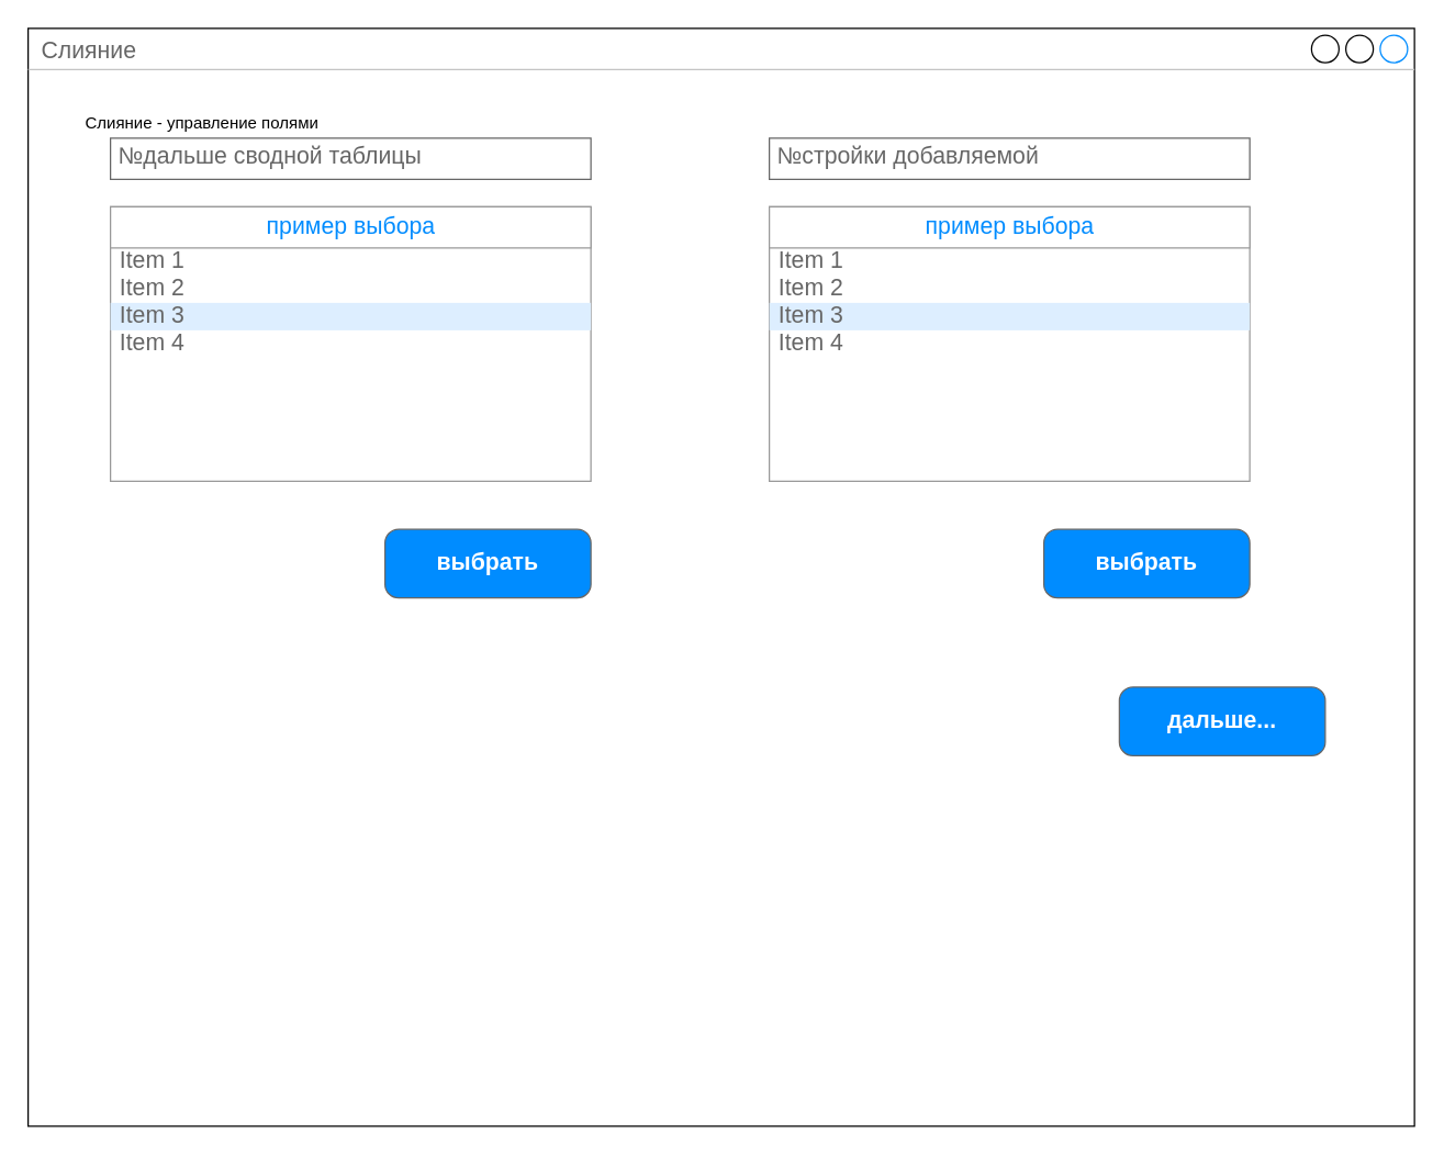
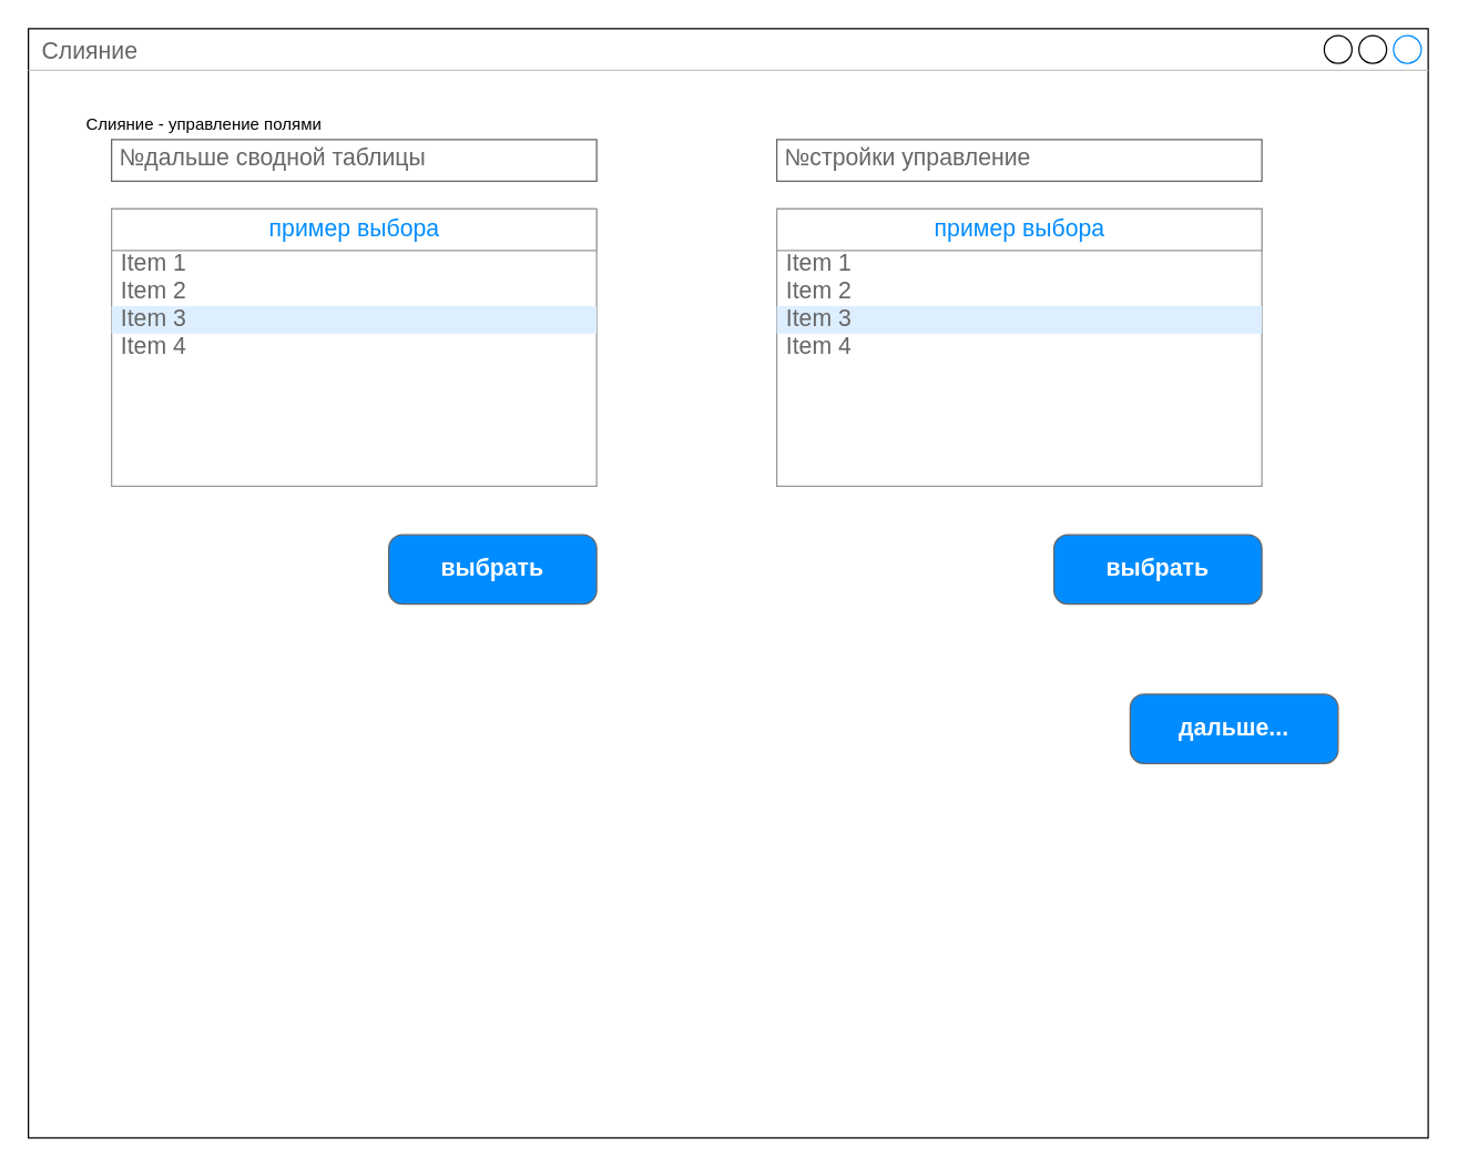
  <mxCell id="0" />
  <mxCell id="1" parent="0" />
  <mxCell id="2" value="Слияние" style="strokeWidth=1;shadow=0;dashed=0;align=center;html=1;shape=mxgraph.mockup.containers.window;align=left;verticalAlign=top;spacingLeft=8;strokeColor2=#008cff;strokeColor3=#c4c4c4;fontColor=#666666;mainText=;fontSize=17;labelBackgroundColor=none;" vertex="1" parent="1"><mxGeometry x="20" y="20" width="1010" height="800" as="geometry" /></mxCell>
  <mxCell id="3" value="Слияние - управление полями" style="text;spacingTop=-5;whiteSpace=wrap;html=1;align=left;fontSize=12;fontFamily=Helvetica;fillColor=none;strokeColor=none;" vertex="1" parent="1"><mxGeometry x="60" y="80" width="920" height="40" as="geometry" /></mxCell>
  <mxCell id="4" value="" style="strokeWidth=1;shadow=0;dashed=0;align=center;html=1;shape=mxgraph.mockup.forms.rrect;rSize=0;strokeColor=#999999;fillColor=#ffffff;" vertex="1" parent="1"><mxGeometry x="80" y="150" width="350" height="200" as="geometry" /></mxCell>
  <mxCell id="5" value="пример выбора" style="strokeWidth=1;shadow=0;dashed=0;align=center;html=1;shape=mxgraph.mockup.forms.rrect;rSize=0;strokeColor=#999999;fontColor=#008cff;fontSize=17;fillColor=#ffffff;resizeWidth=1;" vertex="1" parent="4"><mxGeometry width="350" height="30" relative="1" as="geometry" /></mxCell>
  <mxCell id="6" value="Item 1" style="strokeWidth=1;shadow=0;dashed=0;align=center;html=1;shape=mxgraph.mockup.forms.anchor;fontSize=17;fontColor=#666666;align=left;spacingLeft=5;resizeWidth=1;" vertex="1" parent="4"><mxGeometry width="350" height="20" relative="1" as="geometry"><mxPoint y="30" as="offset" /></mxGeometry></mxCell>
  <mxCell id="7" value="Item 2" style="strokeWidth=1;shadow=0;dashed=0;align=center;html=1;shape=mxgraph.mockup.forms.anchor;fontSize=17;fontColor=#666666;align=left;spacingLeft=5;resizeWidth=1;" vertex="1" parent="4"><mxGeometry width="350" height="20" relative="1" as="geometry"><mxPoint y="50" as="offset" /></mxGeometry></mxCell>
  <mxCell id="8" value="Item 3" style="strokeWidth=1;shadow=0;dashed=0;align=center;html=1;shape=mxgraph.mockup.forms.rrect;rSize=0;fontSize=17;fontColor=#666666;align=left;spacingLeft=5;fillColor=#ddeeff;strokeColor=none;resizeWidth=1;" vertex="1" parent="4"><mxGeometry width="350" height="20" relative="1" as="geometry"><mxPoint y="70" as="offset" /></mxGeometry></mxCell>
  <mxCell id="9" value="Item 4" style="strokeWidth=1;shadow=0;dashed=0;align=center;html=1;shape=mxgraph.mockup.forms.anchor;fontSize=17;fontColor=#666666;align=left;spacingLeft=5;resizeWidth=1;" vertex="1" parent="4"><mxGeometry width="350" height="20" relative="1" as="geometry"><mxPoint y="90" as="offset" /></mxGeometry></mxCell>
  <mxCell id="10" value="" style="strokeWidth=1;shadow=0;dashed=0;align=center;html=1;shape=mxgraph.mockup.forms.rrect;rSize=0;strokeColor=#999999;fillColor=#ffffff;" vertex="1" parent="1"><mxGeometry x="560" y="150" width="350" height="200" as="geometry" /></mxCell>
  <mxCell id="11" value="пример выбора" style="strokeWidth=1;shadow=0;dashed=0;align=center;html=1;shape=mxgraph.mockup.forms.rrect;rSize=0;strokeColor=#999999;fontColor=#008cff;fontSize=17;fillColor=#ffffff;resizeWidth=1;" vertex="1" parent="10"><mxGeometry width="350" height="30" relative="1" as="geometry" /></mxCell>
  <mxCell id="12" value="Item 1" style="strokeWidth=1;shadow=0;dashed=0;align=center;html=1;shape=mxgraph.mockup.forms.anchor;fontSize=17;fontColor=#666666;align=left;spacingLeft=5;resizeWidth=1;" vertex="1" parent="10"><mxGeometry width="350" height="20" relative="1" as="geometry"><mxPoint y="30" as="offset" /></mxGeometry></mxCell>
  <mxCell id="13" value="Item 2" style="strokeWidth=1;shadow=0;dashed=0;align=center;html=1;shape=mxgraph.mockup.forms.anchor;fontSize=17;fontColor=#666666;align=left;spacingLeft=5;resizeWidth=1;" vertex="1" parent="10"><mxGeometry width="350" height="20" relative="1" as="geometry"><mxPoint y="50" as="offset" /></mxGeometry></mxCell>
  <mxCell id="14" value="Item 3" style="strokeWidth=1;shadow=0;dashed=0;align=center;html=1;shape=mxgraph.mockup.forms.rrect;rSize=0;fontSize=17;fontColor=#666666;align=left;spacingLeft=5;fillColor=#ddeeff;strokeColor=none;resizeWidth=1;" vertex="1" parent="10"><mxGeometry width="350" height="20" relative="1" as="geometry"><mxPoint y="70" as="offset" /></mxGeometry></mxCell>
  <mxCell id="15" value="Item 4" style="strokeWidth=1;shadow=0;dashed=0;align=center;html=1;shape=mxgraph.mockup.forms.anchor;fontSize=17;fontColor=#666666;align=left;spacingLeft=5;resizeWidth=1;" vertex="1" parent="10"><mxGeometry width="350" height="20" relative="1" as="geometry"><mxPoint y="90" as="offset" /></mxGeometry></mxCell>
  <mxCell id="16" value="№дальше сводной таблицы" style="strokeWidth=1;shadow=0;dashed=0;align=center;html=1;shape=mxgraph.mockup.text.textBox;fontColor=#666666;align=left;fontSize=17;spacingLeft=4;spacingTop=-3;strokeColor=#666666;mainText=" vertex="1" parent="1"><mxGeometry x="80" y="100" width="350" height="30" as="geometry" /></mxCell>
- <mxCell id="17" value="№стройки добавляемой" style="strokeWidth=1;shadow=0;dashed=0;align=center;html=1;shape=mxgraph.mockup.text.textBox;fontColor=#666666;align=left;fontSize=17;spacingLeft=4;spacingTop=-3;strokeColor=#666666;mainText=" vertex="1" parent="1"><mxGeometry x="560" y="100" width="350" height="30" as="geometry" /></mxCell>
+ <mxCell id="17" value="№стройки управление" style="strokeWidth=1;shadow=0;dashed=0;align=center;html=1;shape=mxgraph.mockup.text.textBox;fontColor=#666666;align=left;fontSize=17;spacingLeft=4;spacingTop=-3;strokeColor=#666666;mainText=" vertex="1" parent="1"><mxGeometry x="560" y="100" width="350" height="30" as="geometry" /></mxCell>
  <mxCell id="18" value="выбрать" style="strokeWidth=1;shadow=0;dashed=0;align=center;html=1;shape=mxgraph.mockup.buttons.button;strokeColor=#666666;fontColor=#ffffff;mainText=;buttonStyle=round;fontSize=17;fontStyle=1;fillColor=#008cff;whiteSpace=wrap;" vertex="1" parent="1"><mxGeometry x="280" y="385" width="150" height="50" as="geometry" /></mxCell>
  <mxCell id="19" value="выбрать" style="strokeWidth=1;shadow=0;dashed=0;align=center;html=1;shape=mxgraph.mockup.buttons.button;strokeColor=#666666;fontColor=#ffffff;mainText=;buttonStyle=round;fontSize=17;fontStyle=1;fillColor=#008cff;whiteSpace=wrap;" vertex="1" parent="1"><mxGeometry x="760" y="385" width="150" height="50" as="geometry" /></mxCell>
  <mxCell id="20" value="дальше..." style="strokeWidth=1;shadow=0;dashed=0;align=center;html=1;shape=mxgraph.mockup.buttons.button;strokeColor=#666666;fontColor=#ffffff;mainText=;buttonStyle=round;fontSize=17;fontStyle=1;fillColor=#008cff;whiteSpace=wrap;" vertex="1" parent="1"><mxGeometry x="815" y="500" width="150" height="50" as="geometry" /></mxCell>
